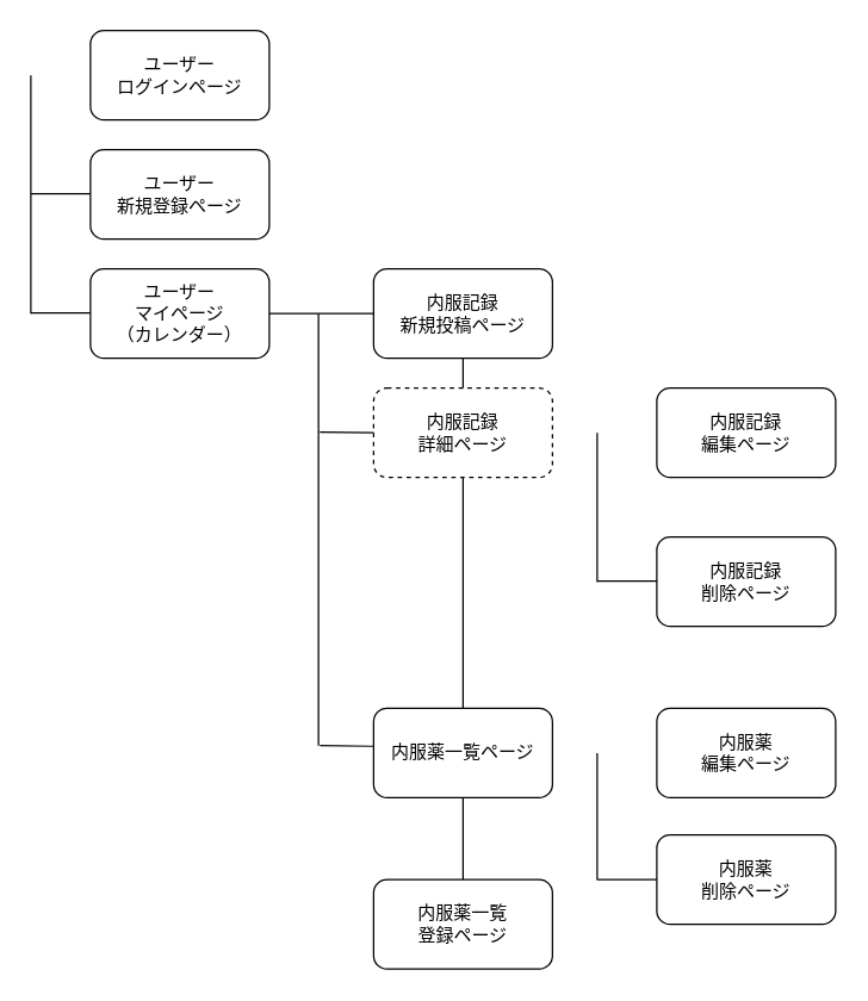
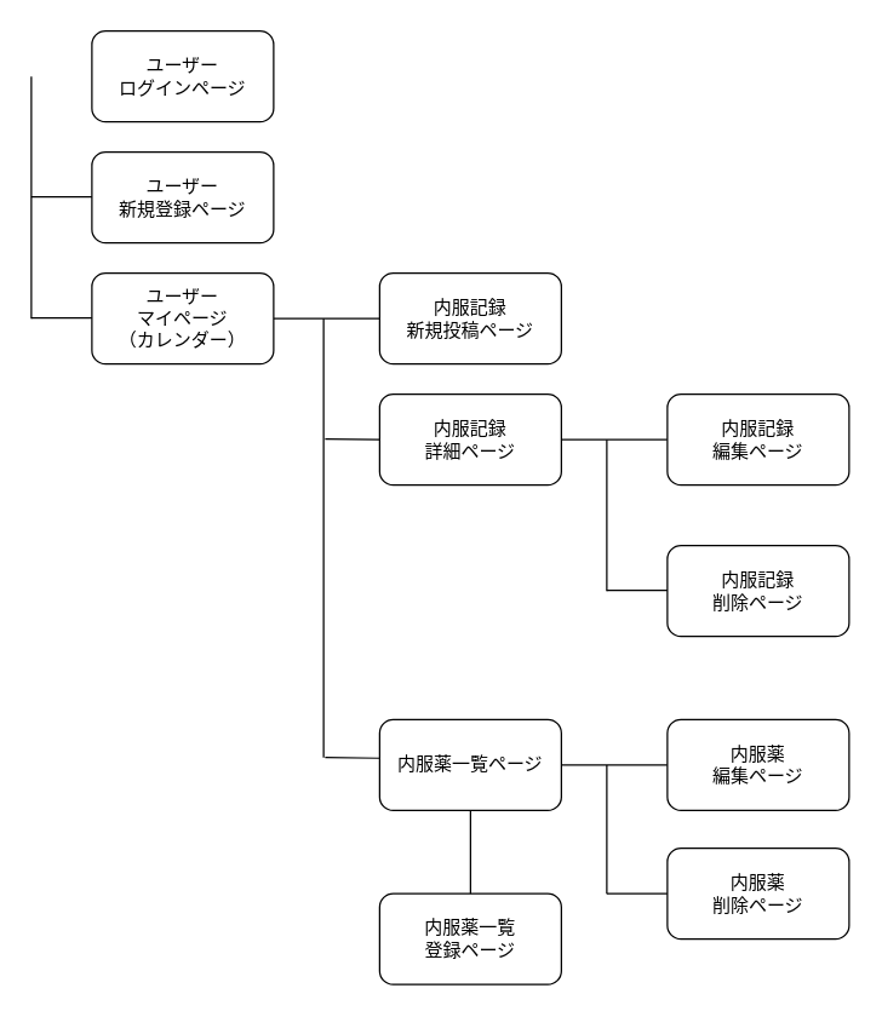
  <mxCell id="0" />
  <mxCell id="1" parent="0" />
- <mxCell id="2" value="" style="edgeStyle=none;html=1;endArrow=none;endFill=0;" parent="1" source="21" target="4" edge="1"><mxGeometry relative="1" as="geometry" /></mxCell>
- <mxCell id="3" value="" style="edgeStyle=none;html=1;endArrow=none;endFill=0;" parent="1" source="4" target="12" edge="1"><mxGeometry relative="1" as="geometry" /></mxCell>
- <mxCell id="4" value="内服記録&lt;br&gt;詳細ページ" style="rounded=1;whiteSpace=wrap;html=1;dashed=1;" parent="1" vertex="1"><mxGeometry x="250" y="260" width="120" height="60" as="geometry" /></mxCell>
+ <mxCell id="2" value="" style="edgeStyle=none;html=1;endArrow=none;endFill=0;" parent="1" source="21" target="7" edge="1"><mxGeometry relative="1" as="geometry" /></mxCell>
+ <mxCell id="3" value="" style="edgeStyle=none;html=1;endArrow=none;endFill=0;" parent="1" source="4" target="8" edge="1"><mxGeometry relative="1" as="geometry" /></mxCell>
+ <mxCell id="4" value="内服記録&lt;br&gt;詳細ページ" style="rounded=1;whiteSpace=wrap;html=1;" parent="1" vertex="1"><mxGeometry x="250" y="260" width="120" height="60" as="geometry" /></mxCell>
  <mxCell id="5" value="ユーザー&lt;br&gt;ログインページ" style="rounded=1;whiteSpace=wrap;html=1;" parent="1" vertex="1"><mxGeometry x="60" y="20" width="120" height="60" as="geometry" /></mxCell>
  <mxCell id="6" value="内服記録&lt;br&gt;削除ページ" style="rounded=1;whiteSpace=wrap;html=1;" parent="1" vertex="1"><mxGeometry x="440" y="360" width="120" height="60" as="geometry" /></mxCell>
  <mxCell id="7" value="内服薬&lt;br&gt;編集ページ" style="rounded=1;whiteSpace=wrap;html=1;" parent="1" vertex="1"><mxGeometry x="440" y="475" width="120" height="60" as="geometry" /></mxCell>
  <mxCell id="8" value="内服記録&lt;br&gt;編集ページ" style="rounded=1;whiteSpace=wrap;html=1;" parent="1" vertex="1"><mxGeometry x="440" y="260" width="120" height="60" as="geometry" /></mxCell>
  <mxCell id="9" value="" style="edgeStyle=none;html=1;endArrow=none;endFill=0;" parent="1" source="10" target="21" edge="1"><mxGeometry relative="1" as="geometry" /></mxCell>
  <mxCell id="10" value="内服薬一覧&lt;br&gt;登録ページ" style="rounded=1;whiteSpace=wrap;html=1;" parent="1" vertex="1"><mxGeometry x="250" y="590" width="120" height="60" as="geometry" /></mxCell>
  <mxCell id="11" value="ユーザー&lt;br&gt;新規登録ページ" style="rounded=1;whiteSpace=wrap;html=1;" parent="1" vertex="1"><mxGeometry x="60" y="100" width="120" height="60" as="geometry" /></mxCell>
  <mxCell id="12" value="内服記録&lt;br&gt;新規投稿ページ" style="rounded=1;whiteSpace=wrap;html=1;" parent="1" vertex="1"><mxGeometry x="250" y="180" width="120" height="60" as="geometry" /></mxCell>
  <mxCell id="13" value="" style="edgeStyle=none;html=1;endArrow=none;endFill=0;" parent="1" source="14" target="12" edge="1"><mxGeometry relative="1" as="geometry" /></mxCell>
  <mxCell id="14" value="ユーザー&lt;br&gt;マイページ&lt;br&gt;（カレンダー）" style="rounded=1;whiteSpace=wrap;html=1;" parent="1" vertex="1"><mxGeometry x="60" y="180" width="120" height="60" as="geometry" /></mxCell>
  <mxCell id="15" value="内服薬&lt;br&gt;削除ページ" style="rounded=1;whiteSpace=wrap;html=1;" parent="1" vertex="1"><mxGeometry x="440" y="560" width="120" height="60" as="geometry" /></mxCell>
  <mxCell id="16" style="edgeStyle=none;html=1;endArrow=none;endFill=0;" parent="1" edge="1"><mxGeometry relative="1" as="geometry"><mxPoint x="20" y="50" as="sourcePoint" /><mxPoint x="20" y="210" as="targetPoint" /><Array as="points"><mxPoint x="20" y="100" /></Array></mxGeometry></mxCell>
  <mxCell id="17" style="edgeStyle=none;html=1;exitX=1;exitY=0.5;exitDx=0;exitDy=0;endArrow=none;endFill=0;" parent="1" edge="1"><mxGeometry relative="1" as="geometry"><mxPoint x="20" y="129.5" as="sourcePoint" /><mxPoint x="60" y="129.5" as="targetPoint" /><Array as="points" /></mxGeometry></mxCell>
  <mxCell id="18" style="edgeStyle=none;html=1;exitX=1;exitY=0.5;exitDx=0;exitDy=0;endArrow=none;endFill=0;" parent="1" edge="1"><mxGeometry relative="1" as="geometry"><mxPoint x="20" y="209.5" as="sourcePoint" /><mxPoint x="60" y="209.5" as="targetPoint" /><Array as="points" /></mxGeometry></mxCell>
  <mxCell id="19" style="edgeStyle=none;html=1;endArrow=none;endFill=0;" parent="1" edge="1"><mxGeometry relative="1" as="geometry"><mxPoint x="213" y="500" as="sourcePoint" /><mxPoint x="213" y="210" as="targetPoint" /><Array as="points" /></mxGeometry></mxCell>
  <mxCell id="20" style="edgeStyle=none;html=1;endArrow=none;endFill=0;startArrow=none;" parent="1" source="21" edge="1"><mxGeometry relative="1" as="geometry"><mxPoint x="214" y="500" as="sourcePoint" /><mxPoint x="254" y="500" as="targetPoint" /><Array as="points" /></mxGeometry></mxCell>
  <mxCell id="21" value="内服薬一覧ページ" style="rounded=1;whiteSpace=wrap;html=1;" parent="1" vertex="1"><mxGeometry x="250" y="475" width="120" height="60" as="geometry" /></mxCell>
  <mxCell id="22" value="" style="edgeStyle=none;html=1;endArrow=none;endFill=0;entryX=-0.002;entryY=0.425;entryDx=0;entryDy=0;entryPerimeter=0;" parent="1" target="21" edge="1"><mxGeometry relative="1" as="geometry"><mxPoint x="214" y="500" as="sourcePoint" /><mxPoint x="254" y="500" as="targetPoint" /><Array as="points" /></mxGeometry></mxCell>
  <mxCell id="23" style="edgeStyle=none;html=1;exitX=1;exitY=0.5;exitDx=0;exitDy=0;endArrow=none;endFill=0;entryX=0;entryY=0.5;entryDx=0;entryDy=0;" parent="1" target="4" edge="1"><mxGeometry relative="1" as="geometry"><mxPoint x="214" y="289.68" as="sourcePoint" /><mxPoint x="254" y="290" as="targetPoint" /><Array as="points" /></mxGeometry></mxCell>
  <mxCell id="24" style="edgeStyle=none;html=1;exitX=1;exitY=0.5;exitDx=0;exitDy=0;endArrow=none;endFill=0;" parent="1" edge="1"><mxGeometry relative="1" as="geometry"><mxPoint x="400" y="290" as="sourcePoint" /><mxPoint x="400" y="390" as="targetPoint" /><Array as="points" /></mxGeometry></mxCell>
  <mxCell id="25" style="edgeStyle=none;html=1;exitX=1;exitY=0.5;exitDx=0;exitDy=0;endArrow=none;endFill=0;" parent="1" edge="1"><mxGeometry relative="1" as="geometry"><mxPoint x="400" y="389.58" as="sourcePoint" /><mxPoint x="440" y="389.58" as="targetPoint" /><Array as="points" /></mxGeometry></mxCell>
  <mxCell id="26" style="edgeStyle=none;html=1;exitX=1;exitY=0.5;exitDx=0;exitDy=0;endArrow=none;endFill=0;" parent="1" edge="1"><mxGeometry relative="1" as="geometry"><mxPoint x="400" y="505" as="sourcePoint" /><mxPoint x="400" y="590" as="targetPoint" /><Array as="points" /></mxGeometry></mxCell>
  <mxCell id="27" style="edgeStyle=none;html=1;exitX=1;exitY=0.5;exitDx=0;exitDy=0;endArrow=none;endFill=0;" parent="1" edge="1"><mxGeometry relative="1" as="geometry"><mxPoint x="400" y="590" as="sourcePoint" /><mxPoint x="440" y="590" as="targetPoint" /><Array as="points" /></mxGeometry></mxCell>
